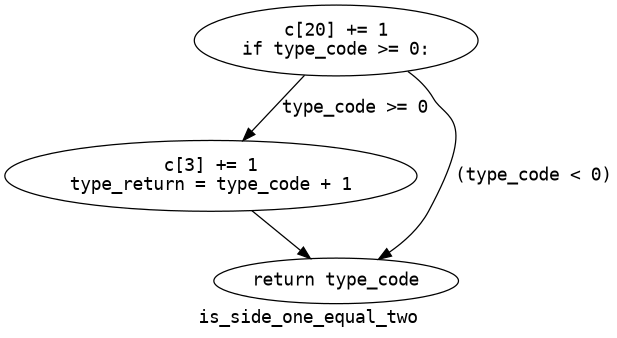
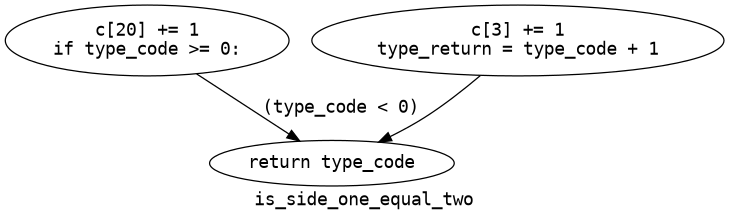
  digraph {
    fontname="DejaVu Sans Mono"
    label=is_side_one_equal_two
    node [fontname="DejaVu Sans Mono"]
    edge [fontname="DejaVu Sans Mono"]
    n1 [height=0.77585 label="c[20] += 1\nif type_code >= 0:\n" width=2.3619]
    n2 [height=0.77585 label="c[3] += 1\ntype_return = type_code + 1\n" width=3.3931]
    n3 [height=0.5 label="return type_code\n" width=2.056]
-   n1 -> n2 [label="type_code >= 0"]
    n1 -> n3 [label="(type_code < 0)"]
    n2 -> n3
  }
